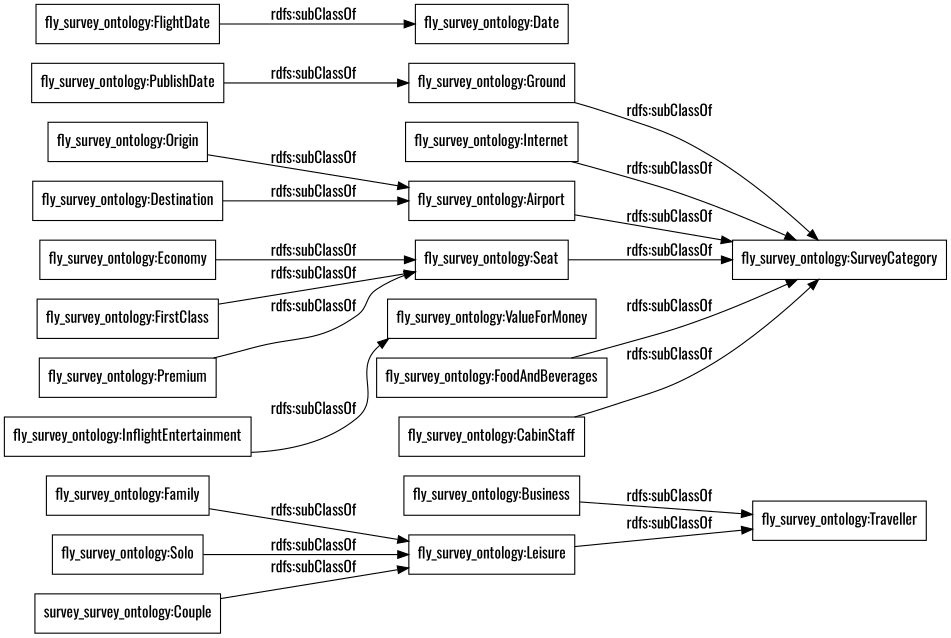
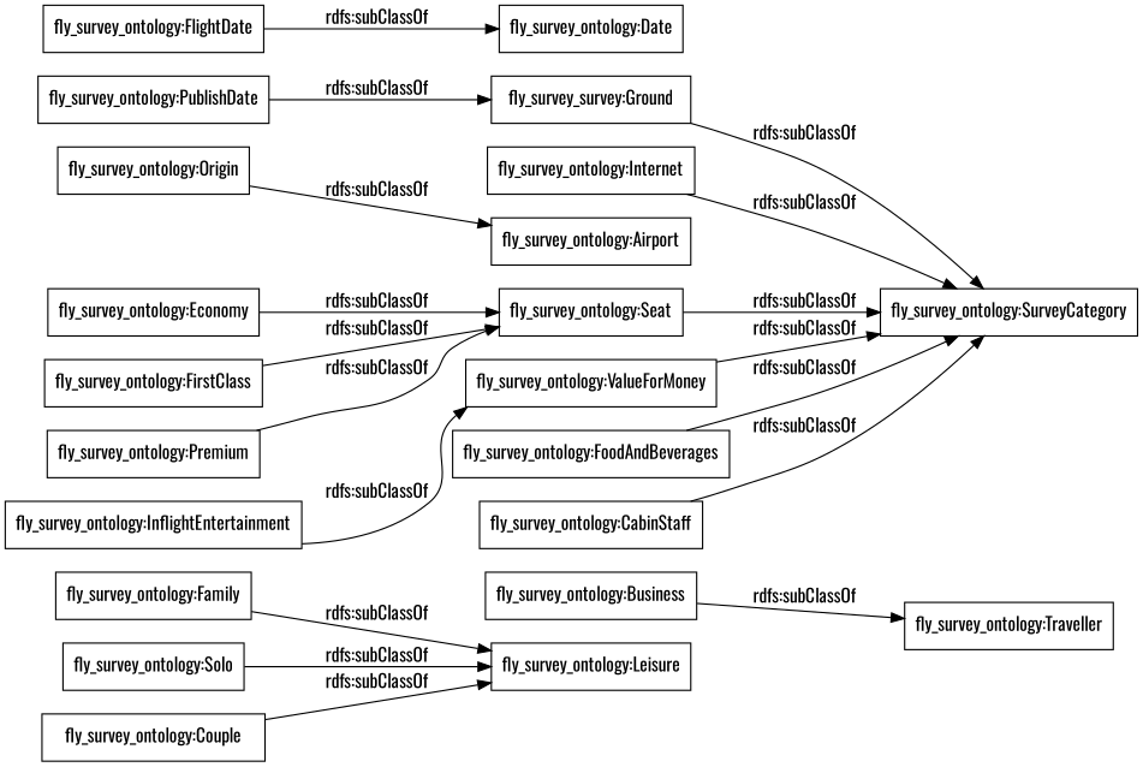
  digraph {
    fontname=Oswald
    rankdir=LR
    node [color=black fontname=Oswald shape=rectangle]
    edge [fontname=Oswald]
    "fly_survey_ontology:Business"
    "fly_survey_ontology:Traveller"
    "fly_survey_ontology:PublishDate"
-   "fly_survey_ontology:Ground"
+   "fly_survey_ontology:Ground" [label="fly_survey_survey:Ground"]
    "fly_survey_ontology:Internet"
    "fly_survey_ontology:SurveyCategory"
    "fly_survey_ontology:Origin"
    "fly_survey_ontology:Airport"
    "fly_survey_ontology:Economy"
    "fly_survey_ontology:Seat"
    "fly_survey_ontology:Family"
    "fly_survey_ontology:Leisure"
    "fly_survey_ontology:InflightEntertainment"
    "fly_survey_ontology:ValueForMoney"
    "fly_survey_ontology:FlightDate"
    "fly_survey_ontology:Date"
    "fly_survey_ontology:FoodAndBeverages"
    "fly_survey_ontology:Solo"
-   "fly_survey_ontology:Destination"
-   "fly_survey_ontology:Couple" [label="survey_survey_ontology:Couple"]
+   "fly_survey_ontology:Couple"
    "fly_survey_ontology:CabinStaff"
    "fly_survey_ontology:FirstClass"
    "fly_survey_ontology:Premium"
    "fly_survey_ontology:Business" -> "fly_survey_ontology:Traveller" [label="rdfs:subClassOf"]
    "fly_survey_ontology:PublishDate" -> "fly_survey_ontology:Ground" [label="rdfs:subClassOf"]
    "fly_survey_ontology:Ground" -> "fly_survey_ontology:SurveyCategory" [label="rdfs:subClassOf"]
    "fly_survey_ontology:Internet" -> "fly_survey_ontology:SurveyCategory" [label="rdfs:subClassOf"]
    "fly_survey_ontology:Origin" -> "fly_survey_ontology:Airport" [label="rdfs:subClassOf"]
    "fly_survey_ontology:Economy" -> "fly_survey_ontology:Seat" [label="rdfs:subClassOf"]
    "fly_survey_ontology:Seat" -> "fly_survey_ontology:SurveyCategory" [label="rdfs:subClassOf"]
    "fly_survey_ontology:Family" -> "fly_survey_ontology:Leisure" [label="rdfs:subClassOf"]
-   "fly_survey_ontology:Leisure" -> "fly_survey_ontology:Traveller" [label="rdfs:subClassOf"]
    "fly_survey_ontology:InflightEntertainment" -> "fly_survey_ontology:ValueForMoney" [label="rdfs:subClassOf"]
-   "fly_survey_ontology:Airport" -> "fly_survey_ontology:SurveyCategory" [label="rdfs:subClassOf"]
+   "fly_survey_ontology:ValueForMoney" -> "fly_survey_ontology:SurveyCategory" [label="rdfs:subClassOf"]
    "fly_survey_ontology:FlightDate" -> "fly_survey_ontology:Date" [label="rdfs:subClassOf"]
    "fly_survey_ontology:FoodAndBeverages" -> "fly_survey_ontology:SurveyCategory" [label="rdfs:subClassOf"]
    "fly_survey_ontology:Solo" -> "fly_survey_ontology:Leisure" [label="rdfs:subClassOf"]
-   "fly_survey_ontology:Destination" -> "fly_survey_ontology:Airport" [label="rdfs:subClassOf"]
    "fly_survey_ontology:Couple" -> "fly_survey_ontology:Leisure" [label="rdfs:subClassOf"]
    "fly_survey_ontology:CabinStaff" -> "fly_survey_ontology:SurveyCategory" [label="rdfs:subClassOf"]
    "fly_survey_ontology:FirstClass" -> "fly_survey_ontology:Seat" [label="rdfs:subClassOf"]
    "fly_survey_ontology:Premium" -> "fly_survey_ontology:Seat" [label="rdfs:subClassOf"]
  }
